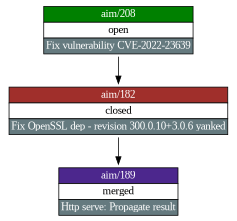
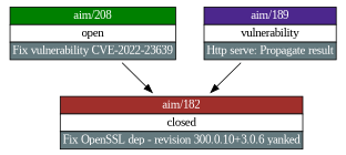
  digraph {
    fontname="Liberation Serif"
    node [fontname="Liberation Serif" shape=plaintext]
    edge [fontname="Liberation Serif"]
    n1 [label=<     <table border="0" cellborder="1" cellspacing="0" href="https://github.com/mihaigalos/aim/pull/208">       <tr><td bgcolor="#008000"><font color="#ffffff">aim/208</font></td></tr>       <tr><td bgcolor="#ffffff"><font color="#000000">open</font></td></tr>       <tr><td bgcolor="#657a7f"><font color="#ffffff">Fix vulnerability CVE-2022-23639</font></td></tr>     </table>>]
    n2 [label=<     <table border="0" cellborder="1" cellspacing="0" href="https://github.com/mihaigalos/aim/pull/182">       <tr><td bgcolor="#a02f2b"><font color="#ffffff">aim/182</font></td></tr>       <tr><td bgcolor="#ffffff"><font color="#000000">closed</font></td></tr>       <tr><td bgcolor="#657a7f"><font color="#ffffff">Fix OpenSSL dep - revision 300.0.10+3.0.6 yanked</font></td></tr>     </table>>]
-   n3 [label=<     <table border="0" cellborder="1" cellspacing="0" href="https://github.com/mihaigalos/aim/pull/189">       <tr><td bgcolor="#4c278d"><font color="#ffffff">aim/189</font></td></tr>       <tr><td bgcolor="#ffffff"><font color="#000000">merged</font></td></tr>       <tr><td bgcolor="#657a7f"><font color="#ffffff">Http serve: Propagate result</font></td></tr>     </table>>]
+   n3 [label=<     <table border="0" cellborder="1" cellspacing="0" href="https://github.com/mihaigalos/aim/pull/189">       <tr><td bgcolor="#4c278d"><font color="#ffffff">aim/189</font></td></tr>       <tr><td bgcolor="#ffffff"><font color="#000000">vulnerability</font></td></tr>       <tr><td bgcolor="#657a7f"><font color="#ffffff">Http serve: Propagate result</font></td></tr>     </table>>]
    n1 -> n2
-   n2 -> n3
+   n3 -> n2
  }
